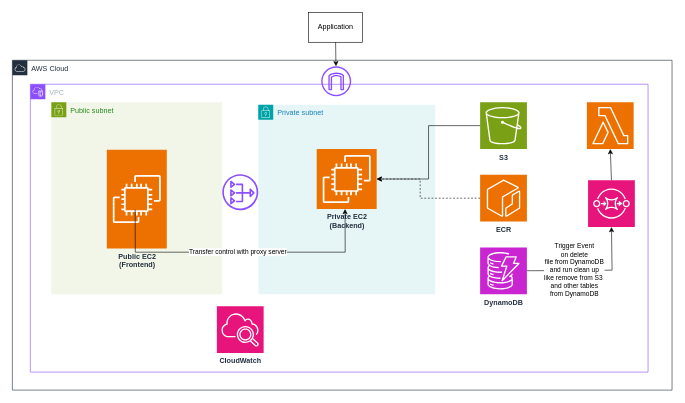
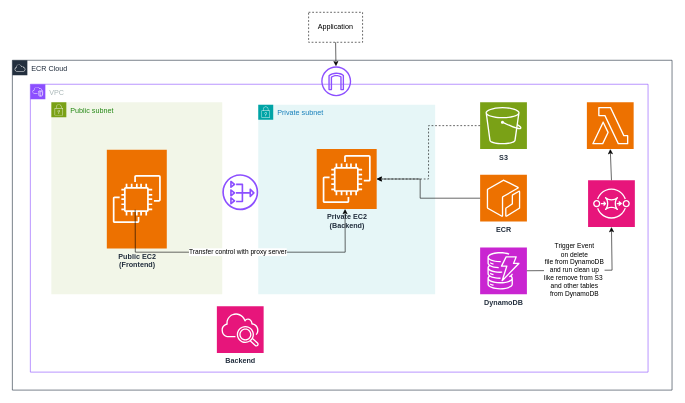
  <mxCell id="0" />
  <mxCell id="1" parent="0" />
- <mxCell id="2" value="AWS Cloud" style="points=[[0,0],[0.25,0],[0.5,0],[0.75,0],[1,0],[1,0.25],[1,0.5],[1,0.75],[1,1],[0.75,1],[0.5,1],[0.25,1],[0,1],[0,0.75],[0,0.5],[0,0.25]];outlineConnect=0;gradientColor=none;html=1;whiteSpace=wrap;fontSize=12;fontStyle=0;container=1;pointerEvents=0;collapsible=0;recursiveResize=0;shape=mxgraph.aws4.group;grIcon=mxgraph.aws4.group_aws_cloud;strokeColor=#232F3E;fillColor=none;verticalAlign=top;align=left;spacingLeft=30;fontColor=#232F3E;dashed=0;" parent="1" vertex="1"><mxGeometry x="20" y="100" width="1100" height="550" as="geometry" /></mxCell>
+ <mxCell id="2" value="ECR Cloud" style="points=[[0,0],[0.25,0],[0.5,0],[0.75,0],[1,0],[1,0.25],[1,0.5],[1,0.75],[1,1],[0.75,1],[0.5,1],[0.25,1],[0,1],[0,0.75],[0,0.5],[0,0.25]];outlineConnect=0;gradientColor=none;html=1;whiteSpace=wrap;fontSize=12;fontStyle=0;container=1;pointerEvents=0;collapsible=0;recursiveResize=0;shape=mxgraph.aws4.group;grIcon=mxgraph.aws4.group_aws_cloud;strokeColor=#232F3E;fillColor=none;verticalAlign=top;align=left;spacingLeft=30;fontColor=#232F3E;dashed=0;" parent="1" vertex="1"><mxGeometry x="20" y="100" width="1100" height="550" as="geometry" /></mxCell>
  <mxCell id="3" value="VPC" style="points=[[0,0],[0.25,0],[0.5,0],[0.75,0],[1,0],[1,0.25],[1,0.5],[1,0.75],[1,1],[0.75,1],[0.5,1],[0.25,1],[0,1],[0,0.75],[0,0.5],[0,0.25]];outlineConnect=0;gradientColor=none;html=1;whiteSpace=wrap;fontSize=12;fontStyle=0;container=1;pointerEvents=0;collapsible=0;recursiveResize=0;shape=mxgraph.aws4.group;grIcon=mxgraph.aws4.group_vpc2;strokeColor=#8C4FFF;fillColor=none;verticalAlign=top;align=left;spacingLeft=30;fontColor=#AAB7B8;dashed=0;" parent="2" vertex="1"><mxGeometry x="30" y="40" width="1030" height="480" as="geometry" /></mxCell>
  <mxCell id="4" value="Public subnet" style="points=[[0,0],[0.25,0],[0.5,0],[0.75,0],[1,0],[1,0.25],[1,0.5],[1,0.75],[1,1],[0.75,1],[0.5,1],[0.25,1],[0,1],[0,0.75],[0,0.5],[0,0.25]];outlineConnect=0;gradientColor=none;html=1;whiteSpace=wrap;fontSize=12;fontStyle=0;container=1;pointerEvents=0;collapsible=0;recursiveResize=0;shape=mxgraph.aws4.group;grIcon=mxgraph.aws4.group_security_group;grStroke=0;strokeColor=#7AA116;fillColor=#F2F6E8;verticalAlign=top;align=left;spacingLeft=30;fontColor=#248814;dashed=0;" parent="3" vertex="1"><mxGeometry x="35" y="30" width="285" height="320" as="geometry" /></mxCell>
  <mxCell id="5" value="&lt;b&gt;Public EC2&lt;br&gt;(Frontend)&lt;/b&gt;" style="sketch=0;points=[[0,0,0],[0.25,0,0],[0.5,0,0],[0.75,0,0],[1,0,0],[0,1,0],[0.25,1,0],[0.5,1,0],[0.75,1,0],[1,1,0],[0,0.25,0],[0,0.5,0],[0,0.75,0],[1,0.25,0],[1,0.5,0],[1,0.75,0]];outlineConnect=0;fontColor=#232F3E;fillColor=#ED7100;strokeColor=#ffffff;dashed=0;verticalLabelPosition=bottom;verticalAlign=top;align=center;html=1;fontSize=12;fontStyle=0;aspect=fixed;shape=mxgraph.aws4.resourceIcon;resIcon=mxgraph.aws4.ec2;" vertex="1" parent="4"><mxGeometry x="92.5" y="79" width="100" height="165" as="geometry" /></mxCell>
  <mxCell id="6" value="Private subnet" style="points=[[0,0],[0.25,0],[0.5,0],[0.75,0],[1,0],[1,0.25],[1,0.5],[1,0.75],[1,1],[0.75,1],[0.5,1],[0.25,1],[0,1],[0,0.75],[0,0.5],[0,0.25]];outlineConnect=0;gradientColor=none;html=1;whiteSpace=wrap;fontSize=12;fontStyle=0;container=1;pointerEvents=0;collapsible=0;recursiveResize=0;shape=mxgraph.aws4.group;grIcon=mxgraph.aws4.group_security_group;grStroke=0;strokeColor=#00A4A6;fillColor=#E6F6F7;verticalAlign=top;align=left;spacingLeft=30;fontColor=#147EBA;dashed=0;" vertex="1" parent="3"><mxGeometry x="380" y="34" width="295" height="316" as="geometry" /></mxCell>
  <mxCell id="7" value="&lt;b&gt;Private EC2&lt;br&gt;(Backend)&lt;/b&gt;" style="sketch=0;points=[[0,0,0],[0.25,0,0],[0.5,0,0],[0.75,0,0],[1,0,0],[0,1,0],[0.25,1,0],[0.5,1,0],[0.75,1,0],[1,1,0],[0,0.25,0],[0,0.5,0],[0,0.75,0],[1,0.25,0],[1,0.5,0],[1,0.75,0]];outlineConnect=0;fontColor=#232F3E;fillColor=#ED7100;strokeColor=#ffffff;dashed=0;verticalLabelPosition=bottom;verticalAlign=top;align=center;html=1;fontSize=12;fontStyle=0;aspect=fixed;shape=mxgraph.aws4.resourceIcon;resIcon=mxgraph.aws4.ec2;" vertex="1" parent="6"><mxGeometry x="97.5" y="74" width="100" height="100" as="geometry" /></mxCell>
  <mxCell id="8" value="" style="endArrow=classic;html=1;rounded=0;exitX=0.5;exitY=1;exitDx=0;exitDy=0;exitPerimeter=0;entryX=0.5;entryY=1;entryDx=0;entryDy=0;entryPerimeter=0;" edge="1" parent="6"><mxGeometry width="50" height="50" relative="1" as="geometry"><mxPoint x="-205.25" y="175" as="sourcePoint" /><mxPoint x="144.75" y="174" as="targetPoint" /><Array as="points"><mxPoint x="-205" y="246" /><mxPoint x="145" y="246" /></Array></mxGeometry></mxCell>
  <mxCell id="9" value="Transfer control with proxy server" style="edgeLabel;html=1;align=center;verticalAlign=middle;resizable=0;points=[];" vertex="1" connectable="0" parent="8"><mxGeometry x="-0.017" y="2" relative="1" as="geometry"><mxPoint y="1" as="offset" /></mxGeometry></mxCell>
  <mxCell id="10" value="&lt;b&gt;S3&lt;/b&gt;" style="sketch=0;points=[[0,0,0],[0.25,0,0],[0.5,0,0],[0.75,0,0],[1,0,0],[0,1,0],[0.25,1,0],[0.5,1,0],[0.75,1,0],[1,1,0],[0,0.25,0],[0,0.5,0],[0,0.75,0],[1,0.25,0],[1,0.5,0],[1,0.75,0]];outlineConnect=0;fontColor=#232F3E;fillColor=#7AA116;strokeColor=#ffffff;dashed=0;verticalLabelPosition=bottom;verticalAlign=top;align=center;html=1;fontSize=12;fontStyle=0;aspect=fixed;shape=mxgraph.aws4.resourceIcon;resIcon=mxgraph.aws4.s3;" parent="3" vertex="1"><mxGeometry x="750" y="30" width="78" height="78" as="geometry" /></mxCell>
  <mxCell id="11" value="&lt;b&gt;DynamoDB&lt;/b&gt;" style="sketch=0;points=[[0,0,0],[0.25,0,0],[0.5,0,0],[0.75,0,0],[1,0,0],[0,1,0],[0.25,1,0],[0.5,1,0],[0.75,1,0],[1,1,0],[0,0.25,0],[0,0.5,0],[0,0.75,0],[1,0.25,0],[1,0.5,0],[1,0.75,0]];outlineConnect=0;fontColor=#232F3E;fillColor=#C925D1;strokeColor=#ffffff;dashed=0;verticalLabelPosition=bottom;verticalAlign=top;align=center;html=1;fontSize=12;fontStyle=0;aspect=fixed;shape=mxgraph.aws4.resourceIcon;resIcon=mxgraph.aws4.dynamodb;" parent="3" vertex="1"><mxGeometry x="750" y="272" width="78" height="78" as="geometry" /></mxCell>
  <mxCell id="12" value="&lt;b&gt;ECR&lt;/b&gt;" style="sketch=0;points=[[0,0,0],[0.25,0,0],[0.5,0,0],[0.75,0,0],[1,0,0],[0,1,0],[0.25,1,0],[0.5,1,0],[0.75,1,0],[1,1,0],[0,0.25,0],[0,0.5,0],[0,0.75,0],[1,0.25,0],[1,0.5,0],[1,0.75,0]];outlineConnect=0;fontColor=#232F3E;fillColor=#ED7100;strokeColor=#ffffff;dashed=0;verticalLabelPosition=bottom;verticalAlign=top;align=center;html=1;fontSize=12;fontStyle=0;aspect=fixed;shape=mxgraph.aws4.resourceIcon;resIcon=mxgraph.aws4.ecr;" parent="3" vertex="1"><mxGeometry x="750" y="151" width="78" height="78" as="geometry" /></mxCell>
  <mxCell id="13" value="" style="sketch=0;outlineConnect=0;fontColor=#232F3E;gradientColor=none;fillColor=#8C4FFF;strokeColor=none;dashed=0;verticalLabelPosition=bottom;verticalAlign=top;align=center;html=1;fontSize=12;fontStyle=0;aspect=fixed;pointerEvents=1;shape=mxgraph.aws4.nat_gateway;" vertex="1" parent="3"><mxGeometry x="320" y="150" width="60" height="60" as="geometry" /></mxCell>
- <mxCell id="14" value="&lt;b&gt;CloudWatch&lt;/b&gt;" style="sketch=0;points=[[0,0,0],[0.25,0,0],[0.5,0,0],[0.75,0,0],[1,0,0],[0,1,0],[0.25,1,0],[0.5,1,0],[0.75,1,0],[1,1,0],[0,0.25,0],[0,0.5,0],[0,0.75,0],[1,0.25,0],[1,0.5,0],[1,0.75,0]];points=[[0,0,0],[0.25,0,0],[0.5,0,0],[0.75,0,0],[1,0,0],[0,1,0],[0.25,1,0],[0.5,1,0],[0.75,1,0],[1,1,0],[0,0.25,0],[0,0.5,0],[0,0.75,0],[1,0.25,0],[1,0.5,0],[1,0.75,0]];outlineConnect=0;fontColor=#232F3E;fillColor=#E7157B;strokeColor=#ffffff;dashed=0;verticalLabelPosition=bottom;verticalAlign=top;align=center;html=1;fontSize=12;fontStyle=0;aspect=fixed;shape=mxgraph.aws4.resourceIcon;resIcon=mxgraph.aws4.cloudwatch_2;" parent="3" vertex="1"><mxGeometry x="311" y="370" width="78" height="78" as="geometry" /></mxCell>
- <mxCell id="15" value="" style="endArrow=classic;html=1;rounded=0;exitX=0;exitY=0.5;exitDx=0;exitDy=0;exitPerimeter=0;entryX=1;entryY=0.5;entryDx=0;entryDy=0;entryPerimeter=0;edgeStyle=elbowEdgeStyle;" edge="1" parent="3" source="10" target="7"><mxGeometry width="50" height="50" relative="1" as="geometry"><mxPoint x="550" y="240" as="sourcePoint" /><mxPoint x="600" y="190" as="targetPoint" /></mxGeometry></mxCell>
- <mxCell id="16" value="" style="endArrow=classic;html=1;rounded=0;entryX=1;entryY=0.5;entryDx=0;entryDy=0;entryPerimeter=0;exitX=0;exitY=0.5;exitDx=0;exitDy=0;exitPerimeter=0;dashed=1;" edge="1" parent="3" source="12" target="7"><mxGeometry width="50" height="50" relative="1" as="geometry"><mxPoint x="730" y="190" as="sourcePoint" /><mxPoint x="600" y="190" as="targetPoint" /><Array as="points"><mxPoint x="650" y="190" /><mxPoint x="650" y="158" /></Array></mxGeometry></mxCell>
+ <mxCell id="14" value="&lt;b&gt;Backend&lt;/b&gt;" style="sketch=0;points=[[0,0,0],[0.25,0,0],[0.5,0,0],[0.75,0,0],[1,0,0],[0,1,0],[0.25,1,0],[0.5,1,0],[0.75,1,0],[1,1,0],[0,0.25,0],[0,0.5,0],[0,0.75,0],[1,0.25,0],[1,0.5,0],[1,0.75,0]];points=[[0,0,0],[0.25,0,0],[0.5,0,0],[0.75,0,0],[1,0,0],[0,1,0],[0.25,1,0],[0.5,1,0],[0.75,1,0],[1,1,0],[0,0.25,0],[0,0.5,0],[0,0.75,0],[1,0.25,0],[1,0.5,0],[1,0.75,0]];outlineConnect=0;fontColor=#232F3E;fillColor=#E7157B;strokeColor=#ffffff;dashed=0;verticalLabelPosition=bottom;verticalAlign=top;align=center;html=1;fontSize=12;fontStyle=0;aspect=fixed;shape=mxgraph.aws4.resourceIcon;resIcon=mxgraph.aws4.cloudwatch_2;" parent="3" vertex="1"><mxGeometry x="311" y="370" width="78" height="78" as="geometry" /></mxCell>
+ <mxCell id="15" value="" style="endArrow=classic;html=1;rounded=0;exitX=0;exitY=0.5;exitDx=0;exitDy=0;exitPerimeter=0;entryX=1;entryY=0.5;entryDx=0;entryDy=0;entryPerimeter=0;edgeStyle=elbowEdgeStyle;dashed=1;" edge="1" parent="3" source="10" target="7"><mxGeometry width="50" height="50" relative="1" as="geometry"><mxPoint x="550" y="240" as="sourcePoint" /><mxPoint x="600" y="190" as="targetPoint" /></mxGeometry></mxCell>
+ <mxCell id="16" value="" style="endArrow=classic;html=1;rounded=0;entryX=1;entryY=0.5;entryDx=0;entryDy=0;entryPerimeter=0;exitX=0;exitY=0.5;exitDx=0;exitDy=0;exitPerimeter=0;" edge="1" parent="3" source="12" target="7"><mxGeometry width="50" height="50" relative="1" as="geometry"><mxPoint x="730" y="190" as="sourcePoint" /><mxPoint x="600" y="190" as="targetPoint" /><Array as="points"><mxPoint x="650" y="190" /><mxPoint x="650" y="158" /></Array></mxGeometry></mxCell>
  <mxCell id="17" value="" style="sketch=0;points=[[0,0,0],[0.25,0,0],[0.5,0,0],[0.75,0,0],[1,0,0],[0,1,0],[0.25,1,0],[0.5,1,0],[0.75,1,0],[1,1,0],[0,0.25,0],[0,0.5,0],[0,0.75,0],[1,0.25,0],[1,0.5,0],[1,0.75,0]];outlineConnect=0;fontColor=#232F3E;fillColor=#ED7100;strokeColor=#ffffff;dashed=0;verticalLabelPosition=bottom;verticalAlign=top;align=center;html=1;fontSize=12;fontStyle=0;aspect=fixed;shape=mxgraph.aws4.resourceIcon;resIcon=mxgraph.aws4.lambda;" vertex="1" parent="3"><mxGeometry x="928" y="30" width="78" height="78" as="geometry" /></mxCell>
  <mxCell id="18" value="" style="sketch=0;points=[[0,0,0],[0.25,0,0],[0.5,0,0],[0.75,0,0],[1,0,0],[0,1,0],[0.25,1,0],[0.5,1,0],[0.75,1,0],[1,1,0],[0,0.25,0],[0,0.5,0],[0,0.75,0],[1,0.25,0],[1,0.5,0],[1,0.75,0]];outlineConnect=0;fontColor=#232F3E;fillColor=#E7157B;strokeColor=#ffffff;dashed=0;verticalLabelPosition=bottom;verticalAlign=top;align=center;html=1;fontSize=12;fontStyle=0;aspect=fixed;shape=mxgraph.aws4.resourceIcon;resIcon=mxgraph.aws4.sqs;" vertex="1" parent="3"><mxGeometry x="930" y="160" width="78" height="78" as="geometry" /></mxCell>
  <mxCell id="19" value="" style="endArrow=classic;html=1;rounded=0;entryX=0.5;entryY=1;entryDx=0;entryDy=0;entryPerimeter=0;exitX=1;exitY=0.5;exitDx=0;exitDy=0;exitPerimeter=0;fontStyle=2" edge="1" parent="3" source="11" target="18"><mxGeometry width="50" height="50" relative="1" as="geometry"><mxPoint x="550" y="240" as="sourcePoint" /><mxPoint x="600" y="190" as="targetPoint" /><Array as="points"><mxPoint x="970" y="310" /></Array></mxGeometry></mxCell>
  <mxCell id="20" value="Trigger Event&lt;br&gt;on delete&lt;br&gt;file from DynamoDB&lt;br&gt;and run clean up&lt;br&gt;like remove from S3&amp;nbsp;&lt;br&gt;and other tables&lt;br&gt;from DynamoDB" style="edgeLabel;html=1;align=center;verticalAlign=middle;resizable=0;points=[];" vertex="1" connectable="0" parent="19"><mxGeometry x="-0.433" y="1" relative="1" as="geometry"><mxPoint x="18" as="offset" /></mxGeometry></mxCell>
  <mxCell id="21" value="" style="endArrow=classic;html=1;rounded=0;entryX=0.5;entryY=1;entryDx=0;entryDy=0;entryPerimeter=0;exitX=0.5;exitY=0;exitDx=0;exitDy=0;exitPerimeter=0;" edge="1" parent="3" source="18" target="17"><mxGeometry width="50" height="50" relative="1" as="geometry"><mxPoint x="550" y="240" as="sourcePoint" /><mxPoint x="600" y="190" as="targetPoint" /></mxGeometry></mxCell>
  <mxCell id="22" value="" style="sketch=0;outlineConnect=0;fontColor=#232F3E;gradientColor=none;fillColor=#8C4FFF;strokeColor=none;dashed=0;verticalLabelPosition=bottom;verticalAlign=top;align=center;html=1;fontSize=12;fontStyle=0;aspect=fixed;pointerEvents=1;shape=mxgraph.aws4.internet_gateway;" parent="2" vertex="1"><mxGeometry x="515" y="10" width="50" height="50" as="geometry" /></mxCell>
- <mxCell id="23" value="Application" style="rounded=0;whiteSpace=wrap;html=1;" parent="1" vertex="1"><mxGeometry x="514" y="20" width="90" height="50" as="geometry" /></mxCell>
+ <mxCell id="23" value="Application" style="rounded=0;whiteSpace=wrap;html=1;dashed=1;" parent="1" vertex="1"><mxGeometry x="514" y="20" width="90" height="50" as="geometry" /></mxCell>
  <mxCell id="24" value="" style="endArrow=classic;html=1;rounded=0;exitX=0.5;exitY=1;exitDx=0;exitDy=0;" parent="1" source="23" target="22" edge="1"><mxGeometry width="50" height="50" relative="1" as="geometry"><mxPoint x="379" y="260" as="sourcePoint" /><mxPoint x="429" y="210" as="targetPoint" /></mxGeometry></mxCell>
